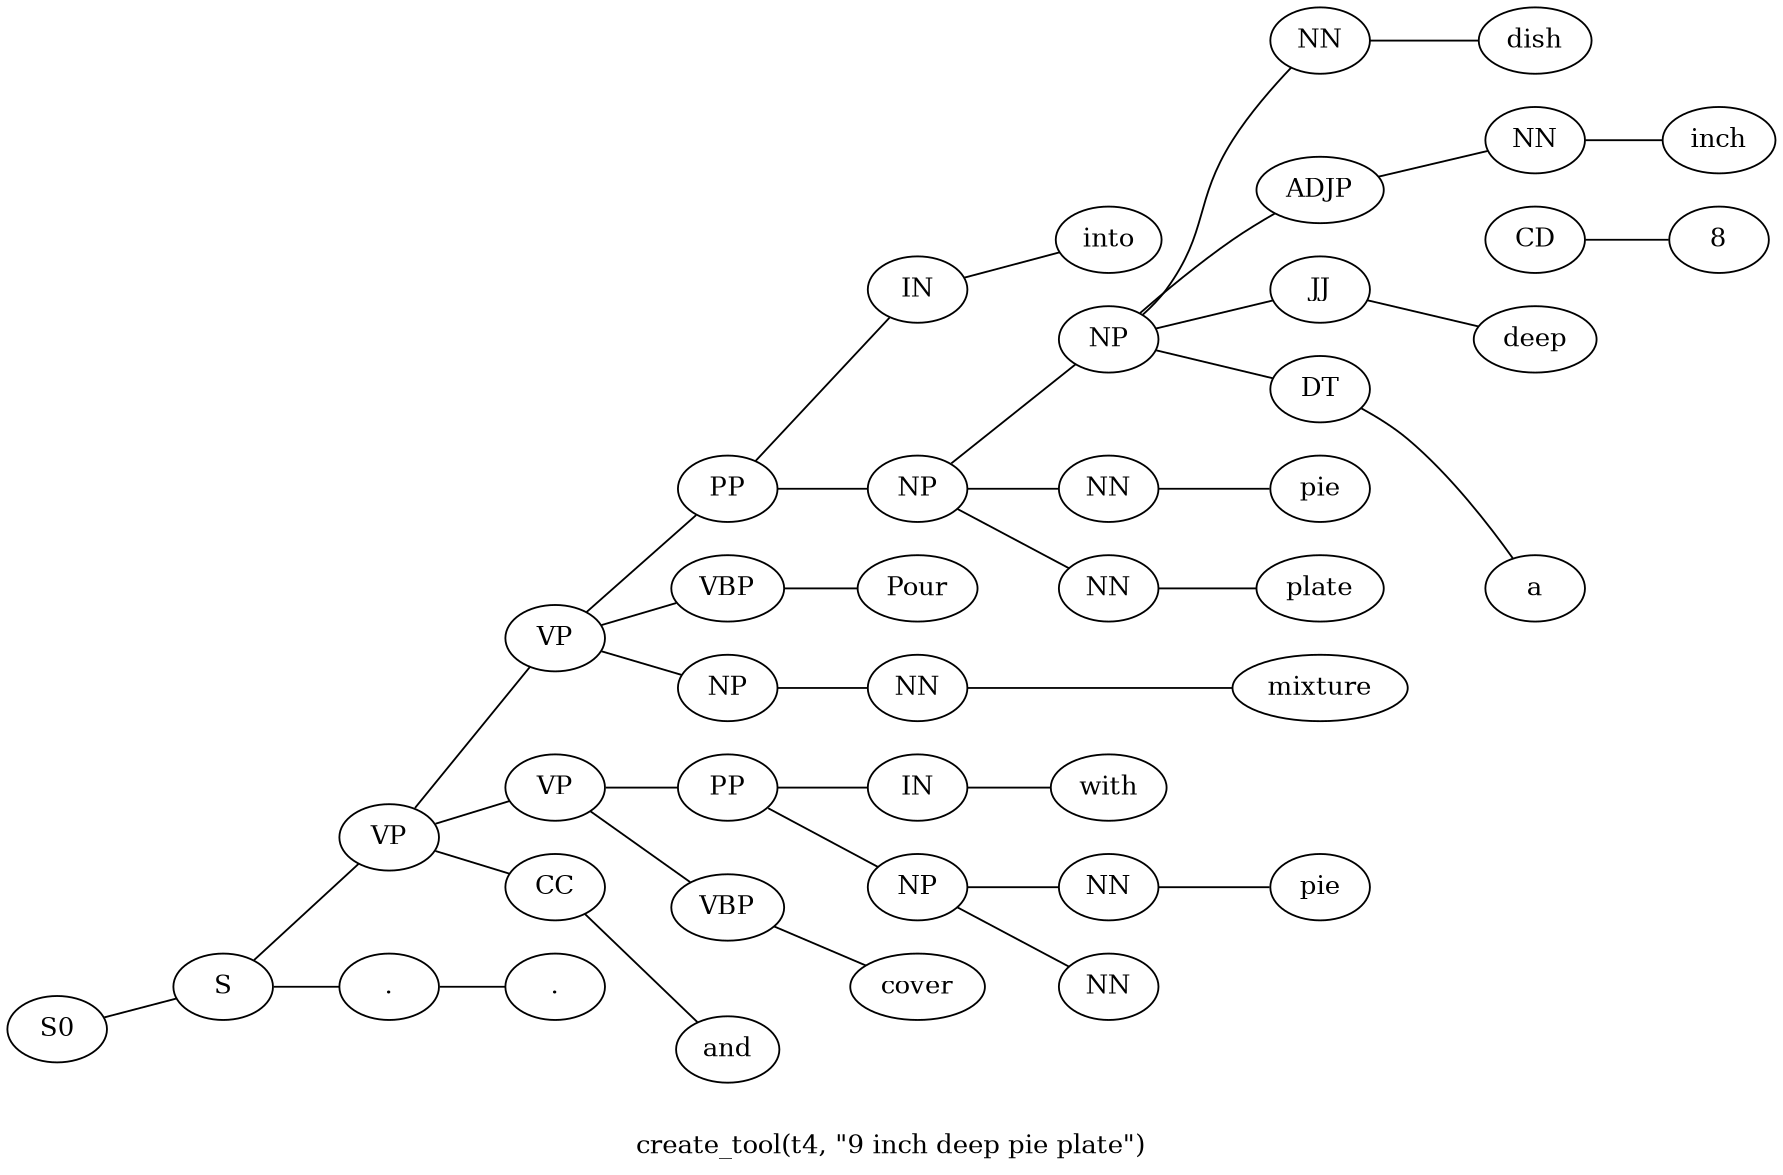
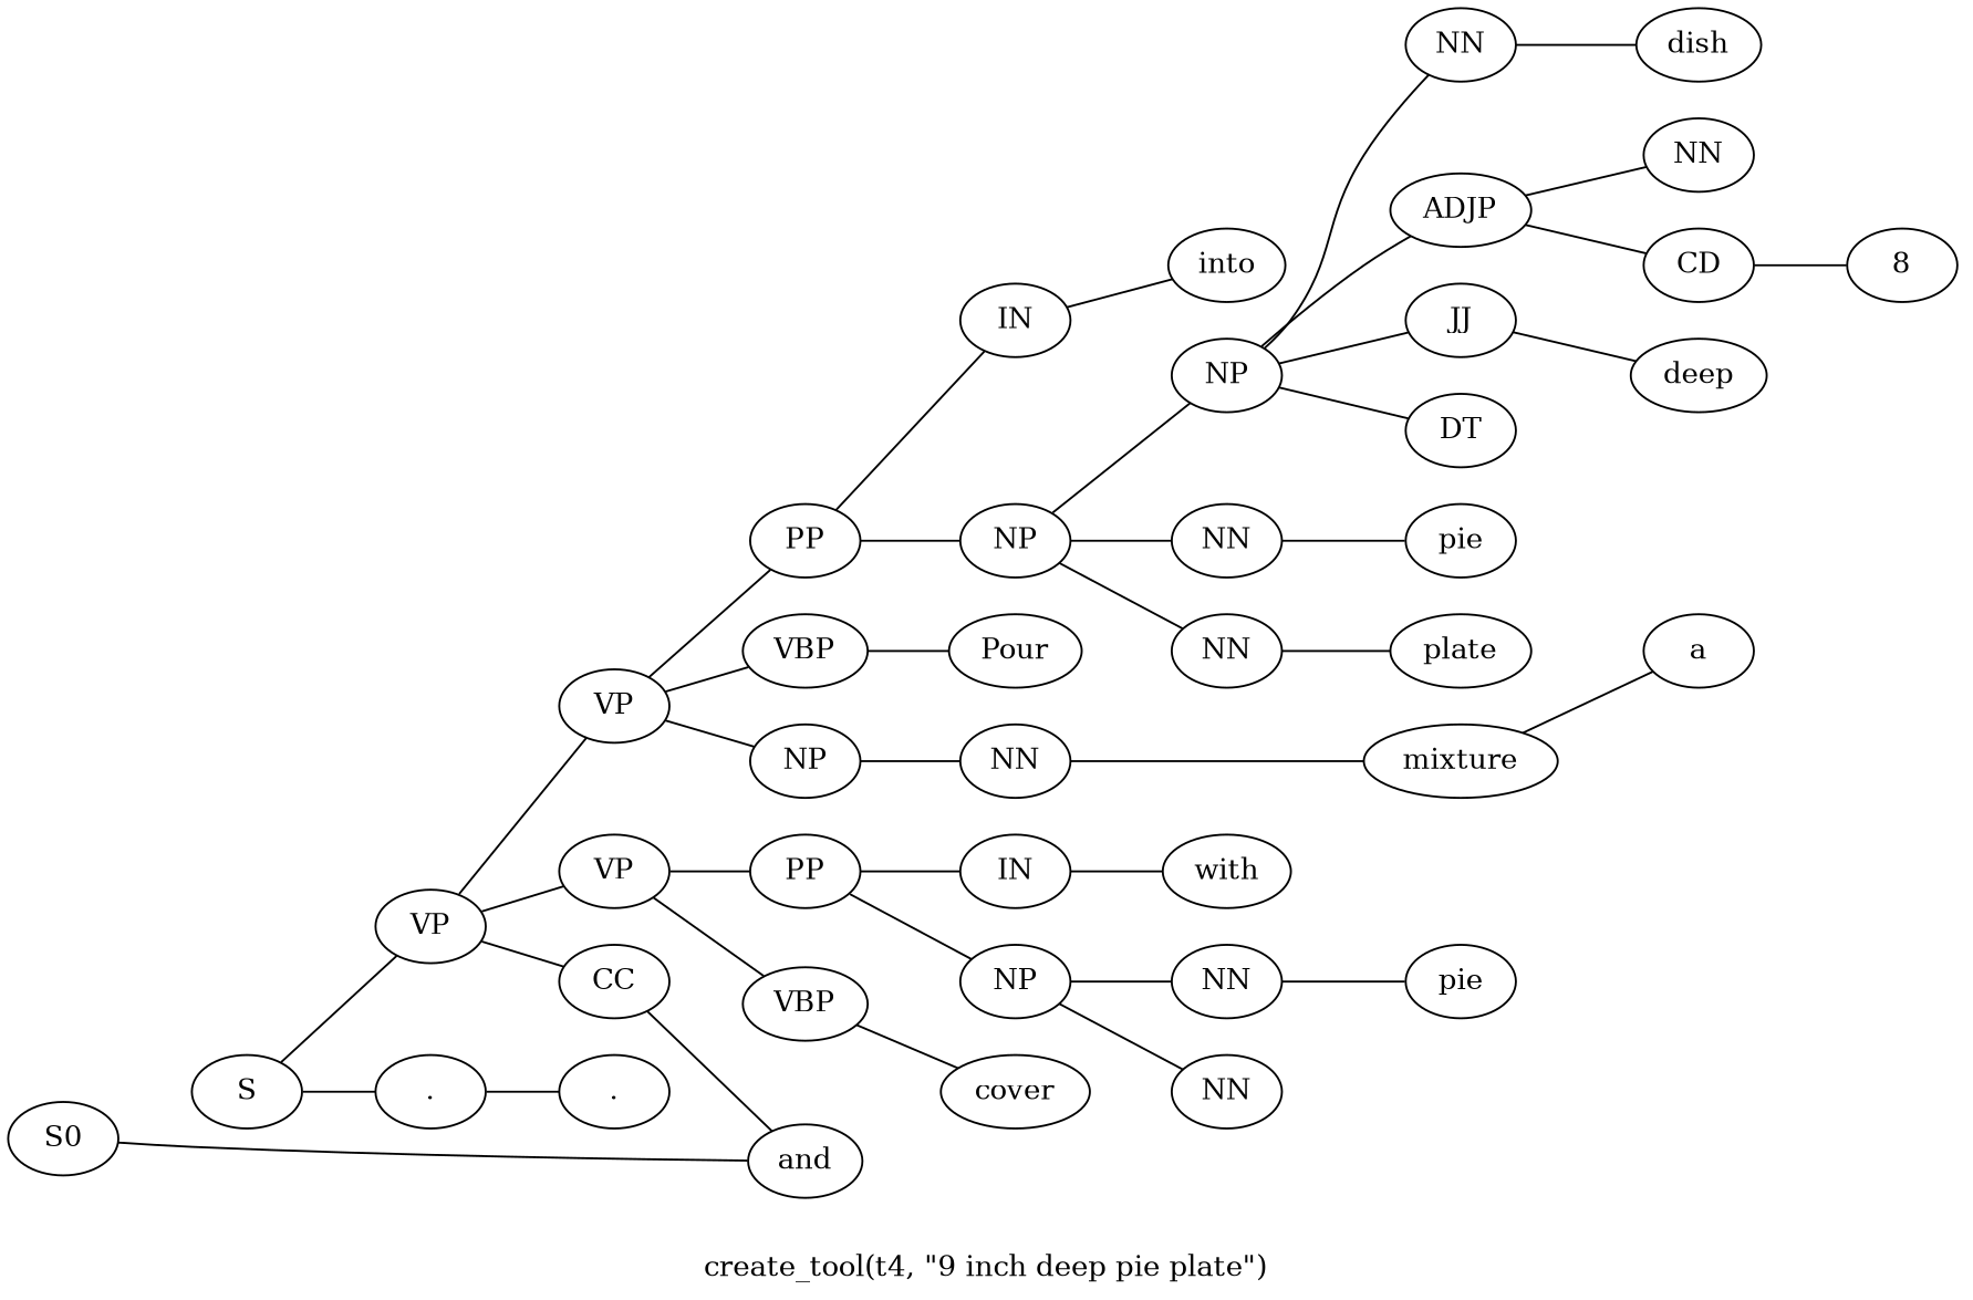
  graph {
    label="create_tool(t4, \"9 inch deep pie plate\")"
    rankdir=LR
    n1 [label=S0]
    n2 [label=S]
    n3 [label=VP]
    n4 [label="."]
    n5 [label=VP]
    n6 [label=CC]
    n7 [label=VP]
    n8 [label="."]
    n9 [label=VBP]
    n10 [label=NP]
    n11 [label=PP]
    n12 [label=and]
    n13 [label=VBP]
    n14 [label=PP]
    n15 [label=Pour]
    n16 [label=NN]
    n17 [label=IN]
    n18 [label=NP]
    n19 [label=mixture]
    n20 [label=into]
    n21 [label=NP]
    n22 [label=NN]
    n23 [label=NN]
    n24 [label=DT]
    n25 [label=ADJP]
    n26 [label=JJ]
    n27 [label=NN]
    n28 [label=pie]
    n29 [label=plate]
    n30 [label=a]
    n31 [label=CD]
    n32 [label=NN]
    n33 [label=deep]
    n34 [label=dish]
    n35 [label=8]
-   n36 [label=inch]
    n37 [label=cover]
    n38 [label=IN]
    n39 [label=NP]
    n40 [label=with]
    n41 [label=NN]
    n42 [label=NN]
    n43 [label=pie]
-   n1 -- n2
+   n1 -- n12
    n2 -- n3
    n2 -- n4
    n3 -- n5
    n3 -- n6
    n3 -- n7
    n4 -- n8
    n5 -- n9
    n5 -- n10
    n5 -- n11
    n6 -- n12
    n7 -- n13
    n7 -- n14
    n9 -- n15
    n10 -- n16
    n11 -- n17
    n11 -- n18
    n13 -- n37
    n14 -- n38
    n14 -- n39
    n16 -- n19
    n17 -- n20
    n18 -- n21
    n18 -- n22
    n18 -- n23
    n21 -- n24
    n21 -- n25
    n21 -- n26
    n21 -- n27
    n22 -- n28
    n23 -- n29
-   n24 -- n30
+   n19 -- n30
+   n25 -- n31
    n25 -- n32
    n26 -- n33
    n27 -- n34
    n31 -- n35
-   n32 -- n36
    n38 -- n40
    n39 -- n41
    n39 -- n42
    n41 -- n43
  }
